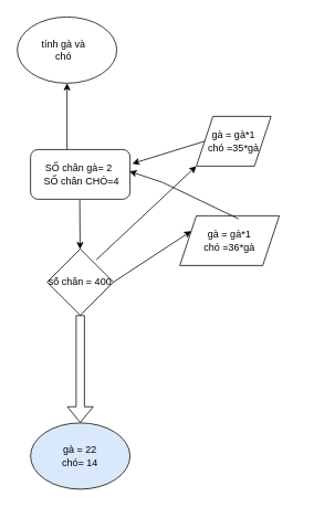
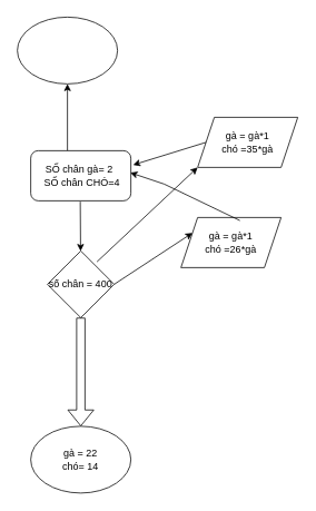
  <mxCell id="0" />
  <mxCell id="1" parent="0" />
  <mxCell id="2" value="" style="ellipse;whiteSpace=wrap;html=1;" vertex="1" parent="1"><mxGeometry x="20" y="20" width="120" height="80" as="geometry" /></mxCell>
  <mxCell id="3" value="" style="endArrow=classic;html=1;rounded=0;entryX=0.5;entryY=1;entryDx=0;entryDy=0;" edge="1" parent="1" target="2"><mxGeometry width="50" height="50" relative="1" as="geometry"><mxPoint x="80" y="180" as="sourcePoint" /><mxPoint x="46" y="200" as="targetPoint" /></mxGeometry></mxCell>
- <mxCell id="4" value="tính gà và chó" style="text;html=1;align=center;verticalAlign=middle;whiteSpace=wrap;rounded=0;" vertex="1" parent="1"><mxGeometry x="46" y="45" width="60" height="30" as="geometry" /></mxCell>
  <mxCell id="5" value="SỐ chân gà= 2&amp;nbsp;&lt;div&gt;&amp;nbsp;SỐ chân CHÓ=4&lt;/div&gt;" style="text;html=1;align=center;verticalAlign=middle;whiteSpace=wrap;rounded=0;" vertex="1" parent="1"><mxGeometry x="50" y="200" width="116" height="30" as="geometry" /></mxCell>
  <mxCell id="6" value="" style="endArrow=classic;html=1;rounded=0;exitX=0.454;exitY=1.017;exitDx=0;exitDy=0;exitPerimeter=0;" edge="1" parent="1" target="7"><mxGeometry width="50" height="50" relative="1" as="geometry"><mxPoint x="95.364" y="241.02" as="sourcePoint" /><mxPoint x="96" y="340" as="targetPoint" /></mxGeometry></mxCell>
  <mxCell id="7" value="số chân = 400" style="rhombus;whiteSpace=wrap;html=1;" vertex="1" parent="1"><mxGeometry x="56" y="300" width="80" height="80" as="geometry" /></mxCell>
- <mxCell id="8" value="gà = gà*1&lt;div&gt;chó =36*gà&lt;/div&gt;" style="shape=parallelogram;perimeter=parallelogramPerimeter;whiteSpace=wrap;html=1;fixedSize=1;" vertex="1" parent="1"><mxGeometry x="216" y="260" width="120" height="60" as="geometry" /></mxCell>
+ <mxCell id="8" value="gà = gà*1&lt;div&gt;chó =26*gà&lt;/div&gt;" style="shape=parallelogram;perimeter=parallelogramPerimeter;whiteSpace=wrap;html=1;fixedSize=1;" vertex="1" parent="1"><mxGeometry x="216" y="260" width="120" height="60" as="geometry" /></mxCell>
  <mxCell id="9" value="" style="endArrow=classic;html=1;rounded=0;entryX=0.908;entryY=0.211;entryDx=0;entryDy=0;exitX=0.589;exitY=0.061;exitDx=0;exitDy=0;exitPerimeter=0;entryPerimeter=0;" edge="1" parent="1" source="8" target="5"><mxGeometry width="50" height="50" relative="1" as="geometry"><mxPoint x="416" y="560" as="sourcePoint" /><mxPoint x="176" y="210" as="targetPoint" /><Array as="points"><mxPoint x="196" y="220" /></Array></mxGeometry></mxCell>
  <mxCell id="10" value="" style="endArrow=classic;html=1;rounded=0;exitX=1;exitY=0.5;exitDx=0;exitDy=0;entryX=0;entryY=0.25;entryDx=0;entryDy=0;" edge="1" parent="1" source="7" target="8"><mxGeometry width="50" height="50" relative="1" as="geometry"><mxPoint x="416" y="560" as="sourcePoint" /><mxPoint x="466" y="510" as="targetPoint" /></mxGeometry></mxCell>
  <mxCell id="11" value="" style="shape=flexArrow;endArrow=classic;html=1;rounded=0;exitX=0.5;exitY=1;exitDx=0;exitDy=0;" edge="1" parent="1" source="7"><mxGeometry width="50" height="50" relative="1" as="geometry"><mxPoint x="86" y="560" as="sourcePoint" /><mxPoint x="96" y="510" as="targetPoint" /></mxGeometry></mxCell>
- <mxCell id="12" value="gà = gà*1&lt;div&gt;chó =35*gà&lt;/div&gt;" style="shape=parallelogram;perimeter=parallelogramPerimeter;whiteSpace=wrap;html=1;fixedSize=1;" vertex="1" parent="1"><mxGeometry x="236" y="140" width="90" height="60" as="geometry" /></mxCell>
+ <mxCell id="12" value="gà = gà*1&lt;div&gt;chó =35*gà&lt;/div&gt;" style="shape=parallelogram;perimeter=parallelogramPerimeter;whiteSpace=wrap;html=1;fixedSize=1;" vertex="1" parent="1"><mxGeometry x="236" y="140" width="120" height="60" as="geometry" /></mxCell>
  <mxCell id="13" value="SỐ chân gà= 2&amp;nbsp;&lt;div&gt;&amp;nbsp;SỐ chân CHÓ=4&lt;/div&gt;" style="rounded=1;whiteSpace=wrap;html=1;" vertex="1" parent="1"><mxGeometry x="36" y="180" width="120" height="60" as="geometry" /></mxCell>
  <mxCell id="14" value="" style="endArrow=classic;html=1;rounded=0;exitX=0.742;exitY=0.163;exitDx=0;exitDy=0;exitPerimeter=0;entryX=0;entryY=1;entryDx=0;entryDy=0;" edge="1" parent="1" source="7" target="12"><mxGeometry width="50" height="50" relative="1" as="geometry"><mxPoint x="276" y="250" as="sourcePoint" /><mxPoint x="326" y="200" as="targetPoint" /></mxGeometry></mxCell>
  <mxCell id="15" value="" style="endArrow=classic;html=1;rounded=0;entryX=0.937;entryY=-0.1;entryDx=0;entryDy=0;entryPerimeter=0;exitX=0;exitY=0.5;exitDx=0;exitDy=0;" edge="1" parent="1" source="12" target="5"><mxGeometry width="50" height="50" relative="1" as="geometry"><mxPoint x="276" y="240" as="sourcePoint" /><mxPoint x="346" y="210" as="targetPoint" /></mxGeometry></mxCell>
- <mxCell id="16" value="gà = 22&lt;div&gt;chó= 14&lt;/div&gt;" style="ellipse;whiteSpace=wrap;html=1;fillColor=#dae8fc;" vertex="1" parent="1"><mxGeometry x="36" y="510" width="120" height="80" as="geometry" /></mxCell>
+ <mxCell id="16" value="gà = 22&lt;div&gt;chó= 14&lt;/div&gt;" style="ellipse;whiteSpace=wrap;html=1;" vertex="1" parent="1"><mxGeometry x="36" y="510" width="120" height="80" as="geometry" /></mxCell>
